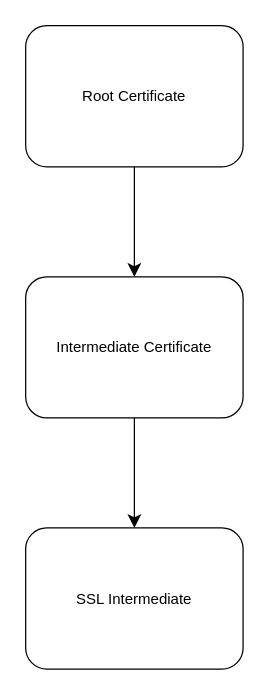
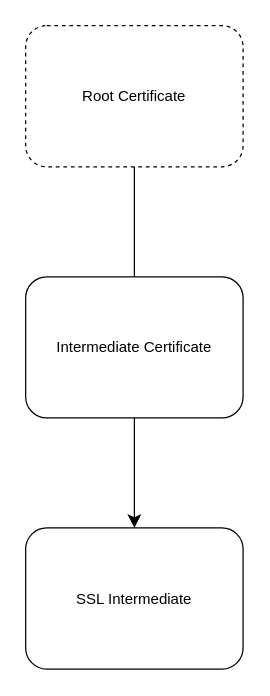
  <mxCell id="0" />
  <mxCell id="1" parent="0" />
- <mxCell id="2" style="edgeStyle=none;curved=1;rounded=0;orthogonalLoop=1;jettySize=auto;html=1;fontSize=12;startSize=8;endSize=8;entryX=0.5;entryY=0;entryDx=0;entryDy=0;" edge="1" parent="1" source="3" target="5"><mxGeometry relative="1" as="geometry"><mxPoint x="107" y="283.8" as="targetPoint" /></mxGeometry></mxCell>
- <mxCell id="3" value="Root Certificate" style="rounded=1;whiteSpace=wrap;html=1;" vertex="1" parent="1"><mxGeometry x="20" y="20" width="174" height="113" as="geometry" /></mxCell>
+ <mxCell id="2" style="edgeStyle=none;curved=1;rounded=0;orthogonalLoop=1;jettySize=auto;html=1;fontSize=12;startSize=8;endSize=8;entryX=0.5;entryY=0;entryDx=0;entryDy=0;endArrow=none;" edge="1" parent="1" source="3" target="5"><mxGeometry relative="1" as="geometry"><mxPoint x="107" y="283.8" as="targetPoint" /></mxGeometry></mxCell>
+ <mxCell id="3" value="Root Certificate" style="rounded=1;whiteSpace=wrap;html=1;dashed=1;" vertex="1" parent="1"><mxGeometry x="20" y="20" width="174" height="113" as="geometry" /></mxCell>
  <mxCell id="4" style="edgeStyle=none;curved=1;rounded=0;orthogonalLoop=1;jettySize=auto;html=1;entryX=0.5;entryY=0;entryDx=0;entryDy=0;fontSize=12;startSize=8;endSize=8;" edge="1" parent="1" source="5" target="6"><mxGeometry relative="1" as="geometry" /></mxCell>
  <mxCell id="5" value="Intermediate Certificate" style="rounded=1;whiteSpace=wrap;html=1;" vertex="1" parent="1"><mxGeometry x="20" y="221" width="174" height="113" as="geometry" /></mxCell>
  <mxCell id="6" value="SSL Intermediate" style="rounded=1;whiteSpace=wrap;html=1;" vertex="1" parent="1"><mxGeometry x="20" y="422" width="174" height="113" as="geometry" /></mxCell>
